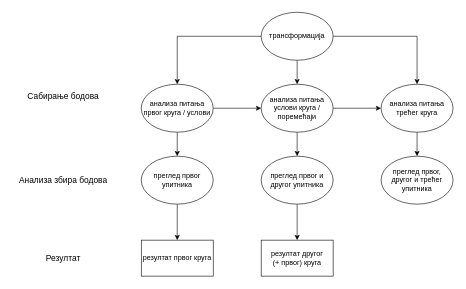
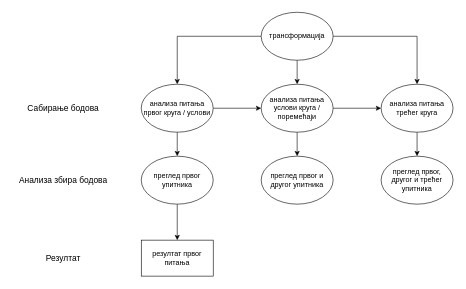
  <mxCell id="0" />
  <mxCell id="1" parent="0" />
  <mxCell id="2" value="" style="edgeStyle=orthogonalEdgeStyle;rounded=0;orthogonalLoop=1;jettySize=auto;html=1;" edge="1" parent="1" source="5" target="8"><mxGeometry relative="1" as="geometry" /></mxCell>
  <mxCell id="3" value="" style="edgeStyle=orthogonalEdgeStyle;rounded=0;orthogonalLoop=1;jettySize=auto;html=1;" edge="1" parent="1" source="5" target="11"><mxGeometry relative="1" as="geometry" /></mxCell>
  <mxCell id="4" style="edgeStyle=orthogonalEdgeStyle;rounded=0;orthogonalLoop=1;jettySize=auto;html=1;entryX=0.5;entryY=0;entryDx=0;entryDy=0;" edge="1" parent="1" source="5" target="13"><mxGeometry relative="1" as="geometry" /></mxCell>
  <mxCell id="5" value="трансформација" style="ellipse;whiteSpace=wrap;html=1;" vertex="1" parent="1"><mxGeometry x="435" y="20" width="120" height="80" as="geometry" /></mxCell>
  <mxCell id="6" value="" style="edgeStyle=orthogonalEdgeStyle;rounded=0;orthogonalLoop=1;jettySize=auto;html=1;" edge="1" parent="1" source="8" target="11"><mxGeometry relative="1" as="geometry" /></mxCell>
  <mxCell id="7" value="" style="edgeStyle=orthogonalEdgeStyle;rounded=0;orthogonalLoop=1;jettySize=auto;html=1;" edge="1" parent="1" source="8" target="16"><mxGeometry relative="1" as="geometry" /></mxCell>
  <mxCell id="8" value="анализа питања првог круга / услови" style="ellipse;whiteSpace=wrap;html=1;" vertex="1" parent="1"><mxGeometry x="235" y="140" width="120" height="80" as="geometry" /></mxCell>
  <mxCell id="9" value="" style="edgeStyle=orthogonalEdgeStyle;rounded=0;orthogonalLoop=1;jettySize=auto;html=1;" edge="1" parent="1" source="11" target="13"><mxGeometry relative="1" as="geometry" /></mxCell>
  <mxCell id="10" value="" style="edgeStyle=orthogonalEdgeStyle;rounded=0;orthogonalLoop=1;jettySize=auto;html=1;" edge="1" parent="1" source="11" target="18"><mxGeometry relative="1" as="geometry" /></mxCell>
  <mxCell id="11" value="анализа питања услови круга / поремећаји" style="ellipse;whiteSpace=wrap;html=1;" vertex="1" parent="1"><mxGeometry x="435" y="140" width="120" height="80" as="geometry" /></mxCell>
  <mxCell id="12" value="" style="edgeStyle=orthogonalEdgeStyle;rounded=0;orthogonalLoop=1;jettySize=auto;html=1;" edge="1" parent="1" source="13" target="19"><mxGeometry relative="1" as="geometry" /></mxCell>
  <mxCell id="13" value="анализа питања трећег круга" style="ellipse;whiteSpace=wrap;html=1;" vertex="1" parent="1"><mxGeometry x="635" y="140" width="120" height="80" as="geometry" /></mxCell>
- <mxCell id="14" value="резултат првог круга" style="whiteSpace=wrap;html=1;" vertex="1" parent="1"><mxGeometry x="235" y="400" width="120" height="60" as="geometry" /></mxCell>
+ <mxCell id="14" value="резултат првог питања" style="whiteSpace=wrap;html=1;" vertex="1" parent="1"><mxGeometry x="235" y="400" width="120" height="60" as="geometry" /></mxCell>
  <mxCell id="15" value="" style="edgeStyle=orthogonalEdgeStyle;rounded=0;orthogonalLoop=1;jettySize=auto;html=1;" edge="1" parent="1" source="16" target="14"><mxGeometry relative="1" as="geometry" /></mxCell>
  <mxCell id="16" value="преглед првог упитника" style="ellipse;whiteSpace=wrap;html=1;" vertex="1" parent="1"><mxGeometry x="235" y="260" width="120" height="80" as="geometry" /></mxCell>
- <mxCell id="17" value="" style="edgeStyle=orthogonalEdgeStyle;rounded=0;orthogonalLoop=1;jettySize=auto;html=1;" edge="1" parent="1" source="18" target="20"><mxGeometry relative="1" as="geometry" /></mxCell>
  <mxCell id="18" value="преглед првог и другог упитника" style="ellipse;whiteSpace=wrap;html=1;" vertex="1" parent="1"><mxGeometry x="435" y="260" width="120" height="80" as="geometry" /></mxCell>
  <mxCell id="19" value="преглед првог, другог и трећег упитника" style="ellipse;whiteSpace=wrap;html=1;" vertex="1" parent="1"><mxGeometry x="635" y="260" width="120" height="80" as="geometry" /></mxCell>
- <mxCell id="20" value="резултат другог &lt;br&gt;(+ првог) круга" style="whiteSpace=wrap;html=1;" vertex="1" parent="1"><mxGeometry x="435" y="400" width="120" height="60" as="geometry" /></mxCell>
- <mxCell id="21" value="&lt;font style=&quot;font-size: 14px;&quot;&gt;Сабирање бодова&lt;/font&gt;" style="text;html=1;strokeColor=none;fillColor=none;align=center;verticalAlign=middle;whiteSpace=wrap;rounded=0;" vertex="1" parent="1"><mxGeometry x="35" y="145" width="140" height="30" as="geometry" /></mxCell>
+ <mxCell id="21" value="&lt;font style=&quot;font-size: 14px;&quot;&gt;Сабирање бодова&lt;/font&gt;" style="text;html=1;strokeColor=none;fillColor=none;align=center;verticalAlign=middle;whiteSpace=wrap;rounded=0;" vertex="1" parent="1"><mxGeometry x="35" y="165" width="140" height="30" as="geometry" /></mxCell>
  <mxCell id="22" value="&lt;font style=&quot;font-size: 14px;&quot;&gt;Анализа збира бодова&lt;/font&gt;" style="text;html=1;strokeColor=none;fillColor=none;align=center;verticalAlign=middle;whiteSpace=wrap;rounded=0;" vertex="1" parent="1"><mxGeometry x="20" y="285" width="170" height="30" as="geometry" /></mxCell>
  <mxCell id="23" value="&lt;font style=&quot;font-size: 14px;&quot;&gt;Резултат&lt;/font&gt;" style="text;html=1;strokeColor=none;fillColor=none;align=center;verticalAlign=middle;whiteSpace=wrap;rounded=0;" vertex="1" parent="1"><mxGeometry x="35" y="415" width="140" height="30" as="geometry" /></mxCell>
